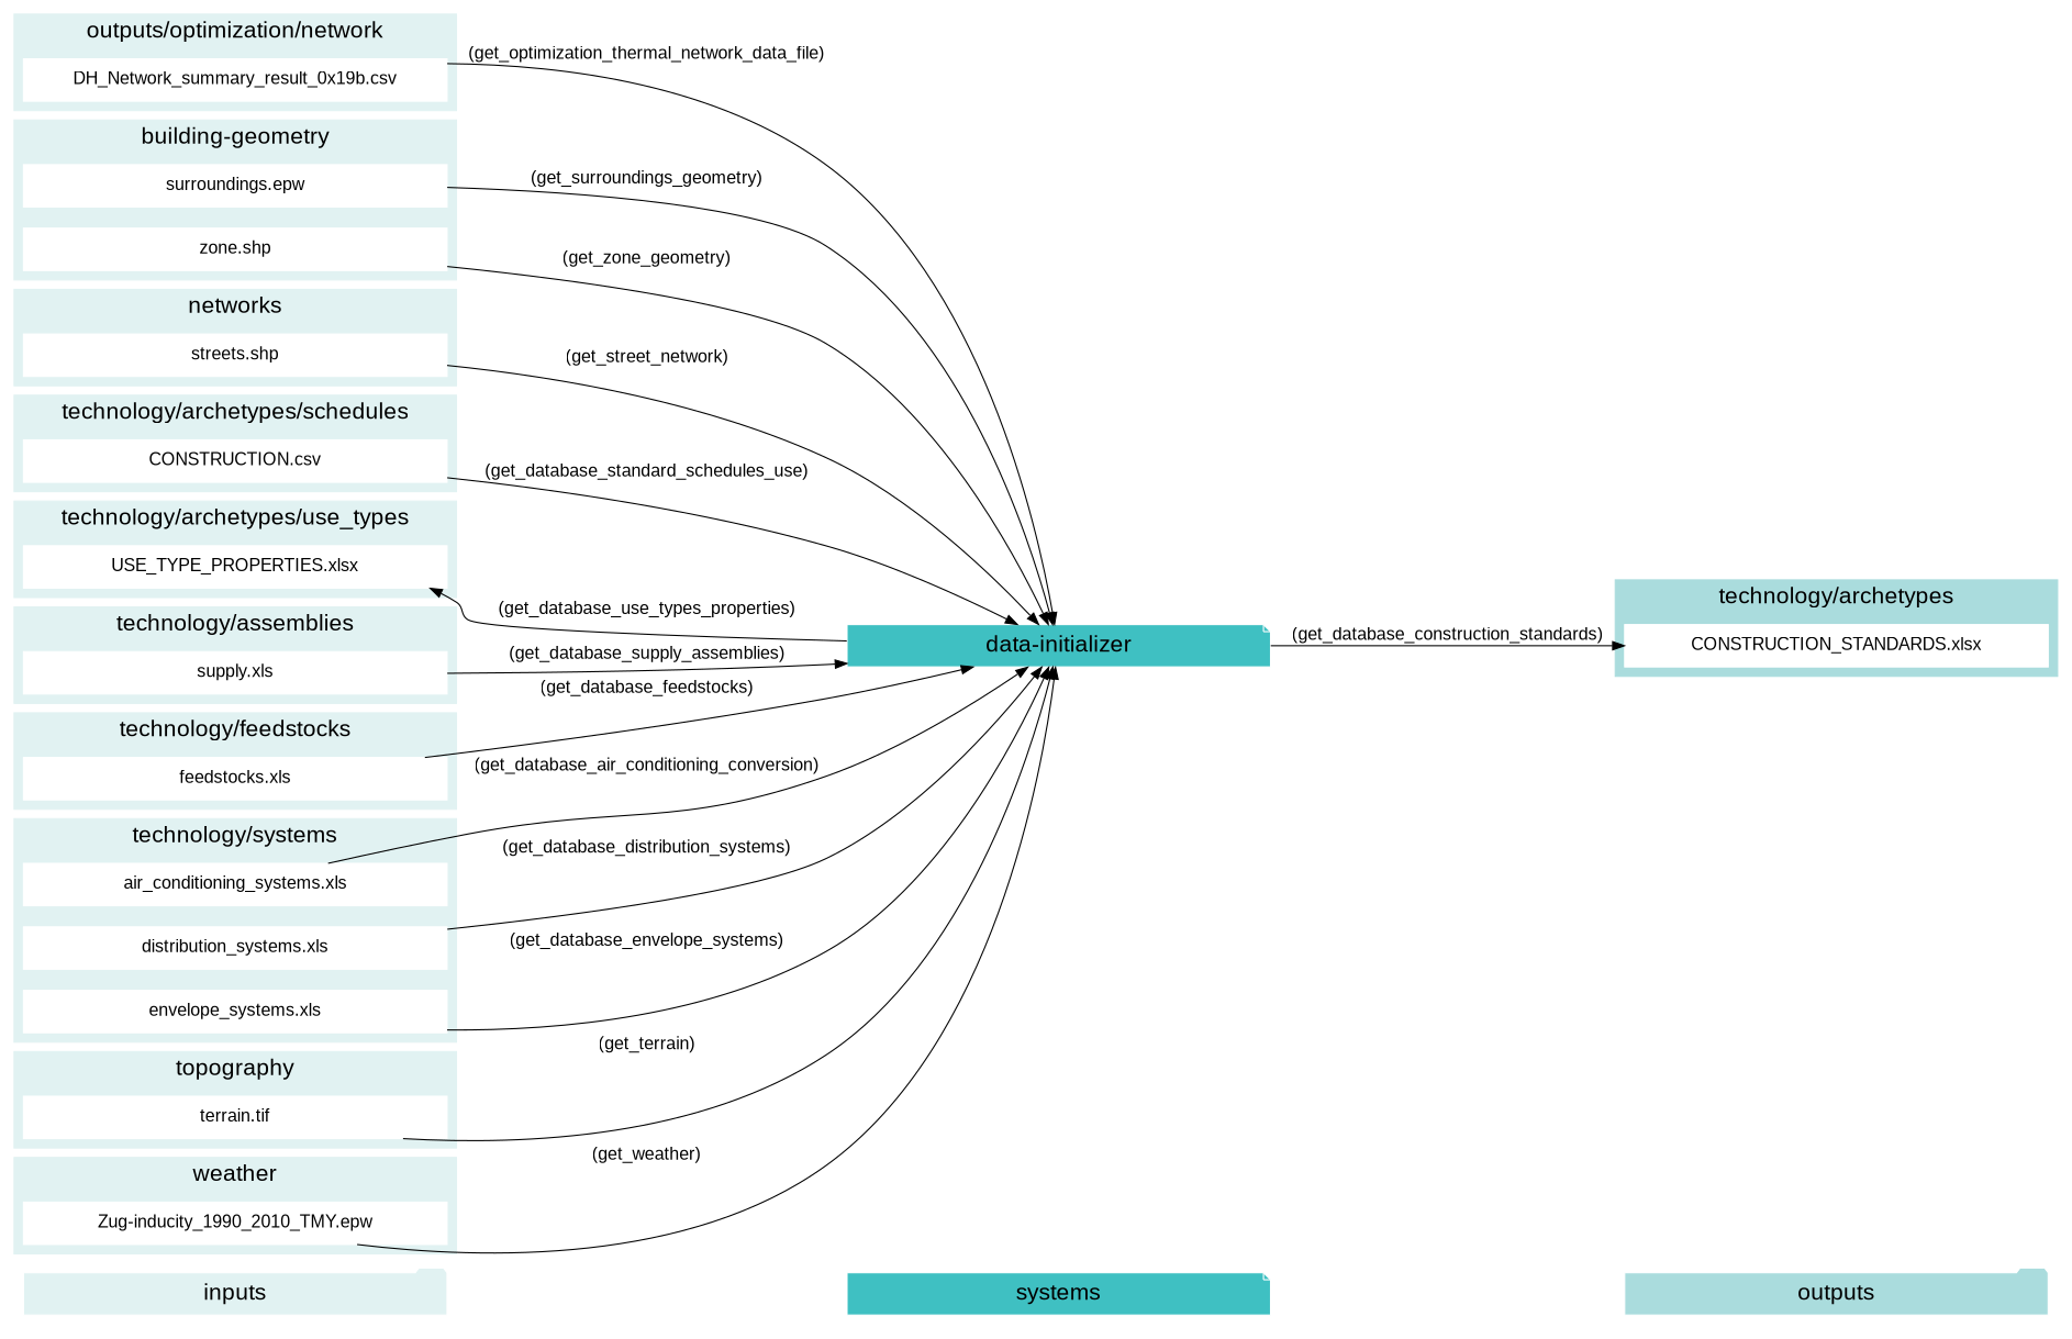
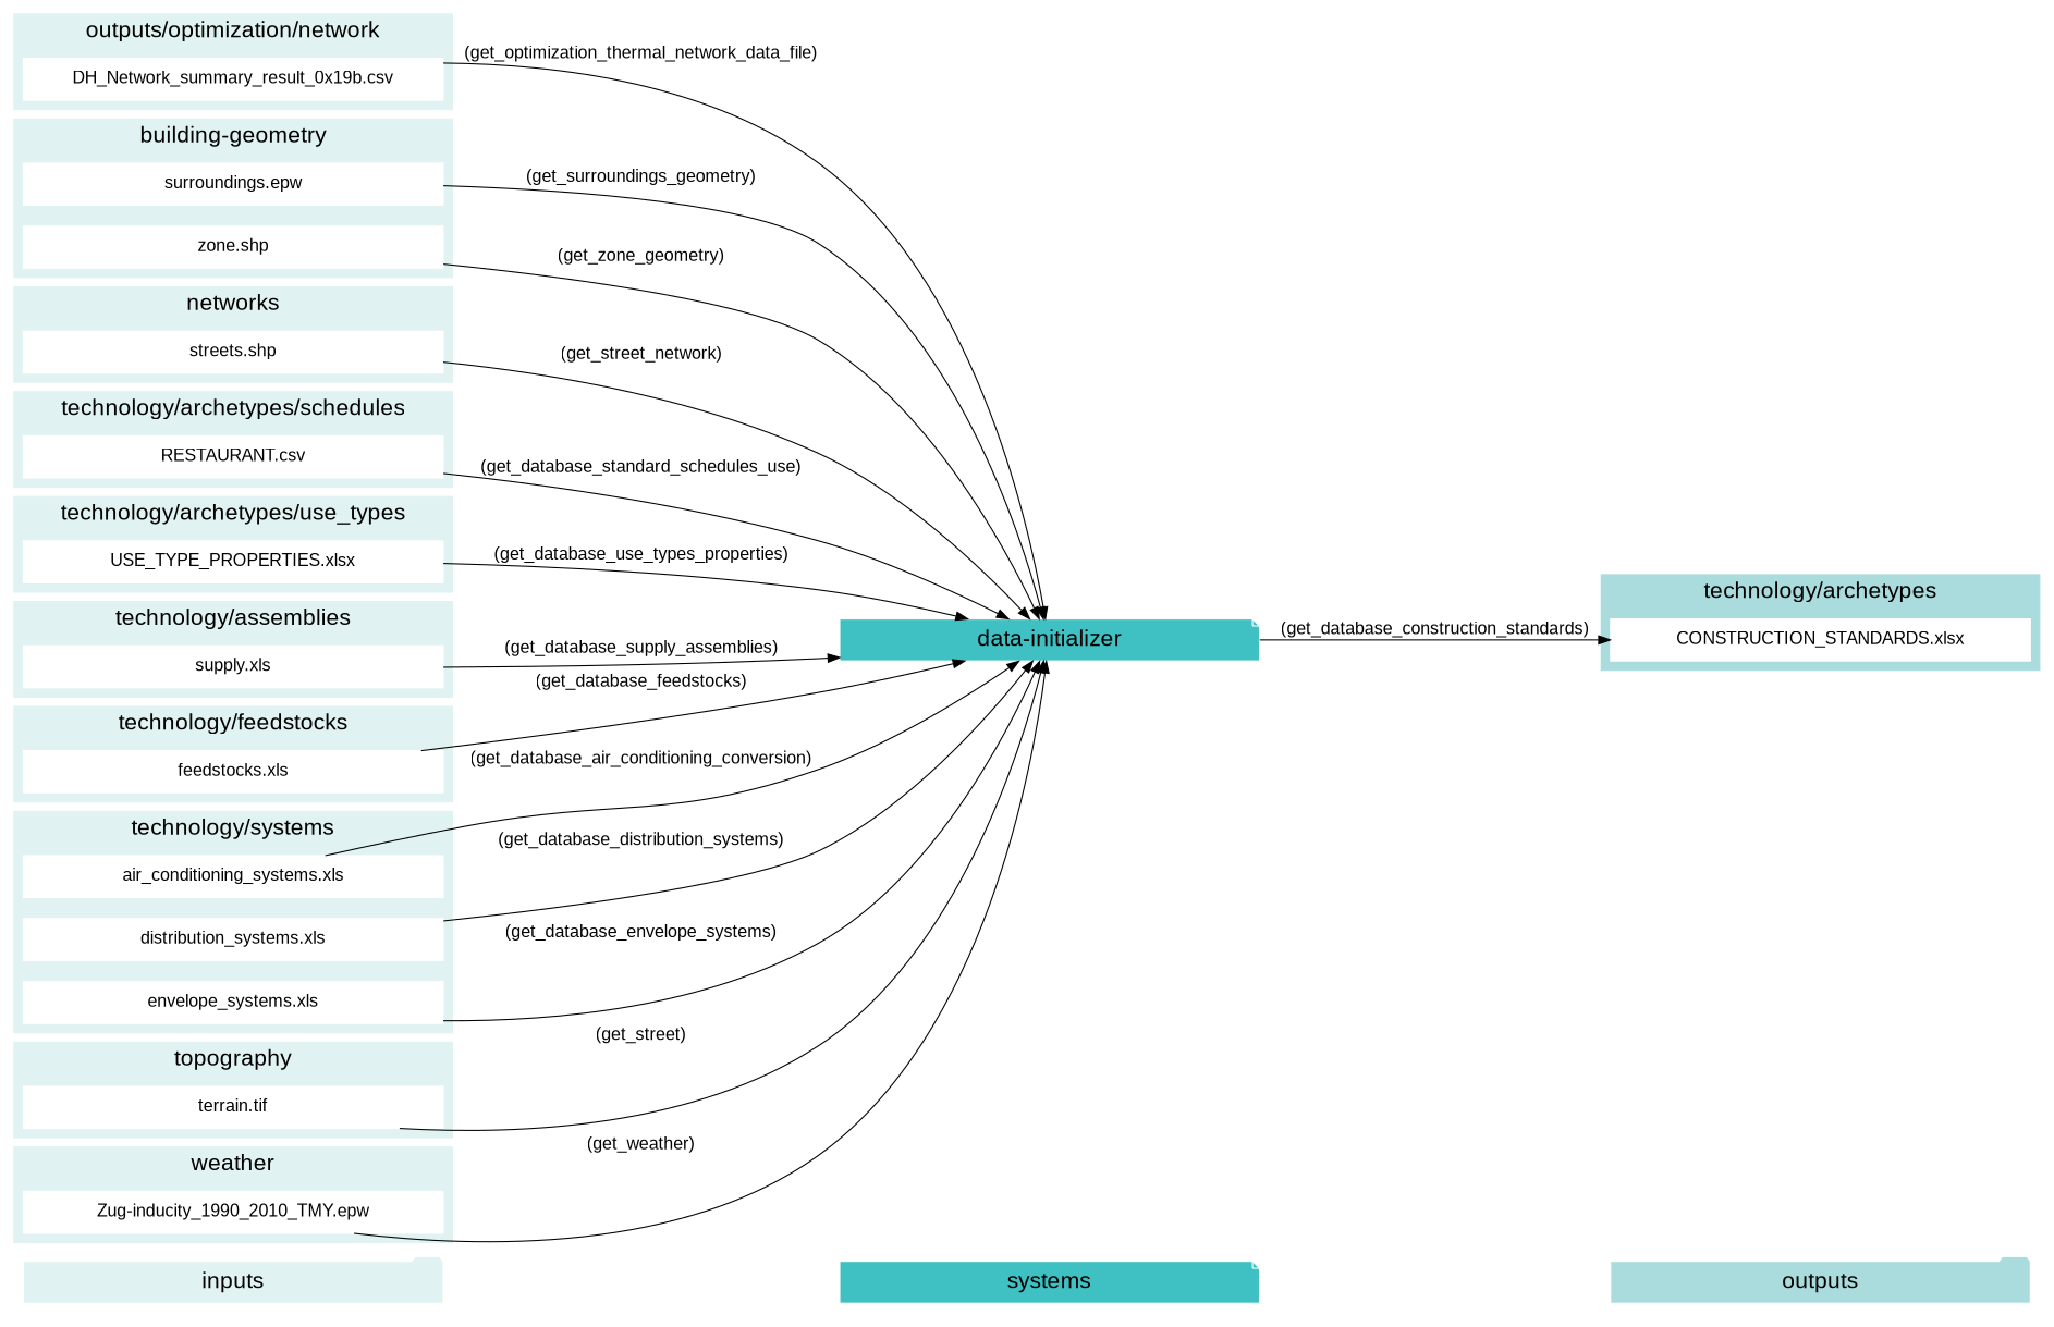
  digraph {
    fontname=arial
    newrank=true
    rankdir=LR
    node [color=white fixedsize=true fontname=arial fontsize=15 shape=box style=filled]
    edge [fontname=arial fontsize=15]
    n1 [fillcolor="#3FC0C2" fontsize=20 label=systems shape=note width=5]
    outputs [fillcolor="#aadcdd" fontsize=20 shape=folder width=5]
    inputs [fillcolor="#E1F2F2" fontsize=20 shape=folder width=5]
    "DH_Network_summary_result_0x19b.csv" [width=5]
    n5 [label="surroundings.epw" width=5]
    "zone.shp" [width=5]
    "streets.shp" [width=5]
    "CONSTRUCTION_STANDARDS.xlsx" [width=5]
-   "RESTAURANT.csv" [width=5 label="CONSTRUCTION.csv"]
+   "RESTAURANT.csv" [width=5]
    "USE_TYPE_PROPERTIES.xlsx" [width=5]
    "supply.xls" [width=5]
    "feedstocks.xls" [width=5]
    "air_conditioning_systems.xls" [width=5]
    "distribution_systems.xls" [width=5]
    "envelope_systems.xls" [width=5]
    "terrain.tif" [width=5]
    "Zug-inducity_1990_2010_TMY.epw" [width=5]
    "data-initializer" [fillcolor="#3FC0C2" fontsize=20 shape=note width=5]
    subgraph cluster_1 {
      fontsize=25
      style=invis
      n1
      outputs
      inputs
    }
    subgraph cluster_2 {
      color="#E1F2F2"
      fontsize=20
      label="outputs/optimization/network"
      rank=same
      style=filled
      "DH_Network_summary_result_0x19b.csv"
    }
    subgraph cluster_3 {
      color="#E1F2F2"
      fontsize=20
      label="building-geometry"
      rank=same
      style=filled
      n5
      "zone.shp"
    }
    subgraph cluster_4 {
      color="#E1F2F2"
      fontsize=20
      label=networks
      rank=same
      style=filled
      "streets.shp"
    }
    subgraph cluster_5 {
      color="#aadcdd"
      fontsize=20
      label="technology/archetypes"
      rank=same
      style=filled
      "CONSTRUCTION_STANDARDS.xlsx"
    }
    subgraph cluster_6 {
      color="#E1F2F2"
      fontsize=20
      label="technology/archetypes/schedules"
      rank=same
      style=filled
      "RESTAURANT.csv"
    }
    subgraph cluster_7 {
      color="#E1F2F2"
      fontsize=20
      label="technology/archetypes/use_types"
      rank=same
      style=filled
      "USE_TYPE_PROPERTIES.xlsx"
    }
    subgraph cluster_8 {
      color="#E1F2F2"
      fontsize=20
      label="technology/assemblies"
      rank=same
      style=filled
      "supply.xls"
    }
    subgraph cluster_9 {
      color="#E1F2F2"
      fontsize=20
      label="technology/feedstocks"
      rank=same
      style=filled
      "feedstocks.xls"
    }
    subgraph cluster_10 {
      color="#E1F2F2"
      fontsize=20
      label="technology/systems"
      rank=same
      style=filled
      "air_conditioning_systems.xls"
      "distribution_systems.xls"
      "envelope_systems.xls"
    }
    subgraph cluster_11 {
      color="#E1F2F2"
      fontsize=20
      label=topography
      rank=same
      style=filled
      "terrain.tif"
    }
    subgraph cluster_12 {
      color="#E1F2F2"
      fontsize=20
      label=weather
      rank=same
      style=filled
      "Zug-inducity_1990_2010_TMY.epw"
    }
    n1 -> outputs [style=invis]
    inputs -> n1 [style=invis]
    "DH_Network_summary_result_0x19b.csv" -> "data-initializer" [label="(get_optimization_thermal_network_data_file)"]
    n5 -> "data-initializer" [label="(get_surroundings_geometry)"]
    "zone.shp" -> "data-initializer" [label="(get_zone_geometry)"]
    "streets.shp" -> "data-initializer" [label="(get_street_network)"]
    "RESTAURANT.csv" -> "data-initializer" [label="(get_database_standard_schedules_use)"]
-   "data-initializer" -> "USE_TYPE_PROPERTIES.xlsx" [label="(get_database_use_types_properties)"]
+   "USE_TYPE_PROPERTIES.xlsx" -> "data-initializer" [label="(get_database_use_types_properties)"]
    "supply.xls" -> "data-initializer" [label="(get_database_supply_assemblies)"]
    "feedstocks.xls" -> "data-initializer" [label="(get_database_feedstocks)"]
    "air_conditioning_systems.xls" -> "data-initializer" [label="(get_database_air_conditioning_conversion)"]
    "distribution_systems.xls" -> "data-initializer" [label="(get_database_distribution_systems)"]
    "envelope_systems.xls" -> "data-initializer" [label="(get_database_envelope_systems)"]
-   "terrain.tif" -> "data-initializer" [label="(get_terrain)"]
+   "terrain.tif" -> "data-initializer" [label="(get_street)"]
    "Zug-inducity_1990_2010_TMY.epw" -> "data-initializer" [label="(get_weather)"]
    "data-initializer" -> "CONSTRUCTION_STANDARDS.xlsx" [label="(get_database_construction_standards)"]
  }
